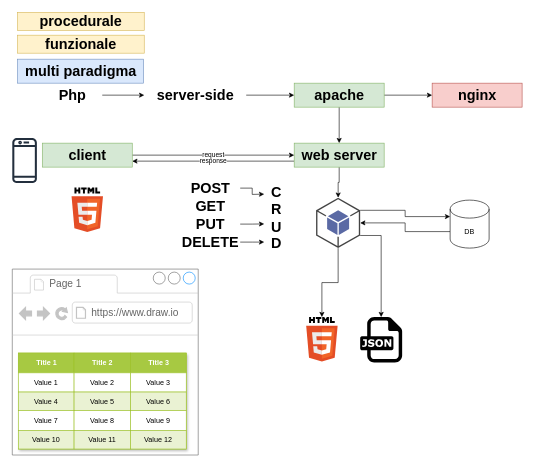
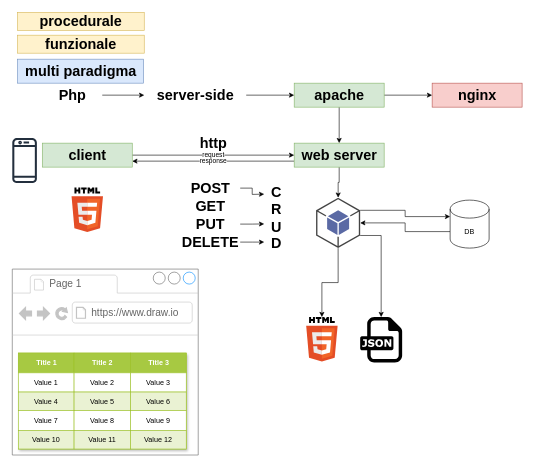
  <mxCell id="0" />
  <mxCell id="1" parent="0" />
  <mxCell id="2" value="" style="edgeStyle=orthogonalEdgeStyle;rounded=0;orthogonalLoop=1;jettySize=auto;html=1;" edge="1" parent="1" source="3" target="5"><mxGeometry relative="1" as="geometry" /></mxCell>
  <mxCell id="3" value="Php" style="text;strokeColor=none;fillColor=none;html=1;fontSize=24;fontStyle=1;verticalAlign=middle;align=center;" vertex="1" parent="1"><mxGeometry x="70" y="138" width="100" height="40" as="geometry" /></mxCell>
  <mxCell id="4" value="" style="edgeStyle=orthogonalEdgeStyle;rounded=0;orthogonalLoop=1;jettySize=auto;html=1;" edge="1" parent="1" source="5" target="8"><mxGeometry relative="1" as="geometry" /></mxCell>
  <mxCell id="5" value="server-side" style="text;strokeColor=none;fillColor=none;html=1;fontSize=24;fontStyle=1;verticalAlign=middle;align=center;" vertex="1" parent="1"><mxGeometry x="240" y="138" width="170" height="40" as="geometry" /></mxCell>
  <mxCell id="6" value="" style="edgeStyle=orthogonalEdgeStyle;rounded=0;orthogonalLoop=1;jettySize=auto;html=1;" edge="1" parent="1" source="8" target="9"><mxGeometry relative="1" as="geometry" /></mxCell>
  <mxCell id="7" value="" style="edgeStyle=orthogonalEdgeStyle;rounded=0;orthogonalLoop=1;jettySize=auto;html=1;" edge="1" parent="1" source="8" target="12"><mxGeometry relative="1" as="geometry" /></mxCell>
  <mxCell id="8" value="apache" style="text;strokeColor=#82b366;fillColor=#d5e8d4;html=1;fontSize=24;fontStyle=1;verticalAlign=middle;align=center;" vertex="1" parent="1"><mxGeometry x="490" y="138" width="150" height="40" as="geometry" /></mxCell>
  <mxCell id="9" value="nginx" style="text;strokeColor=#b85450;fillColor=#f8cecc;html=1;fontSize=24;fontStyle=1;verticalAlign=middle;align=center;" vertex="1" parent="1"><mxGeometry x="720" y="138" width="150" height="40" as="geometry" /></mxCell>
  <mxCell id="10" value="response" style="edgeStyle=orthogonalEdgeStyle;rounded=0;orthogonalLoop=1;jettySize=auto;html=1;exitX=0;exitY=0.75;exitDx=0;exitDy=0;entryX=1;entryY=0.75;entryDx=0;entryDy=0;" edge="1" parent="1" source="12" target="14"><mxGeometry relative="1" as="geometry" /></mxCell>
  <mxCell id="11" style="edgeStyle=orthogonalEdgeStyle;rounded=0;orthogonalLoop=1;jettySize=auto;html=1;exitX=0.5;exitY=1;exitDx=0;exitDy=0;" edge="1" parent="1" source="12" target="53"><mxGeometry relative="1" as="geometry" /></mxCell>
  <mxCell id="12" value="web server" style="text;strokeColor=#82b366;fillColor=#d5e8d4;html=1;fontSize=24;fontStyle=1;verticalAlign=middle;align=center;" vertex="1" parent="1"><mxGeometry x="490" y="238" width="150" height="40" as="geometry" /></mxCell>
  <mxCell id="13" value="request" style="edgeStyle=orthogonalEdgeStyle;rounded=0;orthogonalLoop=1;jettySize=auto;html=1;exitX=1;exitY=0.5;exitDx=0;exitDy=0;entryX=0;entryY=0.5;entryDx=0;entryDy=0;" edge="1" parent="1" source="14" target="12"><mxGeometry relative="1" as="geometry" /></mxCell>
  <mxCell id="14" value="client" style="text;strokeColor=#82b366;fillColor=#d5e8d4;html=1;fontSize=24;fontStyle=1;verticalAlign=middle;align=center;" vertex="1" parent="1"><mxGeometry x="70" y="238" width="150" height="40" as="geometry" /></mxCell>
+ <mxCell id="15" value="http" style="text;strokeColor=none;fillColor=none;html=1;fontSize=24;fontStyle=1;verticalAlign=middle;align=center;" vertex="1" parent="1"><mxGeometry x="320" y="228" width="70" height="20" as="geometry" /></mxCell>
  <mxCell id="16" value="GET" style="text;strokeColor=none;fillColor=none;html=1;fontSize=24;fontStyle=1;verticalAlign=middle;align=center;" vertex="1" parent="1"><mxGeometry x="300" y="323" width="100" height="40" as="geometry" /></mxCell>
  <mxCell id="17" style="edgeStyle=orthogonalEdgeStyle;rounded=0;orthogonalLoop=1;jettySize=auto;html=1;exitX=1;exitY=0.5;exitDx=0;exitDy=0;" edge="1" parent="1" source="18"><mxGeometry relative="1" as="geometry"><mxPoint x="440" y="323" as="targetPoint" /></mxGeometry></mxCell>
  <mxCell id="18" value="POST" style="text;strokeColor=none;fillColor=none;html=1;fontSize=24;fontStyle=1;verticalAlign=middle;align=center;" vertex="1" parent="1"><mxGeometry x="300" y="293" width="100" height="40" as="geometry" /></mxCell>
  <mxCell id="19" value="PUT" style="text;strokeColor=none;fillColor=none;html=1;fontSize=24;fontStyle=1;verticalAlign=middle;align=center;" vertex="1" parent="1"><mxGeometry x="300" y="353" width="100" height="40" as="geometry" /></mxCell>
  <mxCell id="20" style="edgeStyle=orthogonalEdgeStyle;rounded=0;orthogonalLoop=1;jettySize=auto;html=1;exitX=1;exitY=0.5;exitDx=0;exitDy=0;" edge="1" parent="1" source="21"><mxGeometry relative="1" as="geometry"><mxPoint x="440" y="403.034" as="targetPoint" /></mxGeometry></mxCell>
  <mxCell id="21" value="DELETE" style="text;strokeColor=none;fillColor=none;html=1;fontSize=24;fontStyle=1;verticalAlign=middle;align=center;" vertex="1" parent="1"><mxGeometry x="300" y="383" width="100" height="40" as="geometry" /></mxCell>
  <mxCell id="22" value="C&lt;div&gt;R&lt;/div&gt;&lt;div&gt;U&lt;/div&gt;&lt;div&gt;D&lt;/div&gt;" style="text;strokeColor=none;fillColor=none;html=1;fontSize=24;fontStyle=1;verticalAlign=middle;align=center;" vertex="1" parent="1"><mxGeometry x="410" y="343" width="100" height="40" as="geometry" /></mxCell>
  <mxCell id="23" style="edgeStyle=orthogonalEdgeStyle;rounded=0;orthogonalLoop=1;jettySize=auto;html=1;exitX=1;exitY=0.5;exitDx=0;exitDy=0;entryX=0.3;entryY=0.742;entryDx=0;entryDy=0;entryPerimeter=0;" edge="1" parent="1" source="19" target="22"><mxGeometry relative="1" as="geometry" /></mxCell>
  <mxCell id="24" style="edgeStyle=orthogonalEdgeStyle;rounded=0;orthogonalLoop=1;jettySize=auto;html=1;exitX=0;exitY=0;exitDx=0;exitDy=52.5;exitPerimeter=0;" edge="1" parent="1" source="25" target="53"><mxGeometry relative="1" as="geometry" /></mxCell>
  <mxCell id="25" value="DB" style="shape=cylinder3;whiteSpace=wrap;html=1;boundedLbl=1;backgroundOutline=1;size=15;" vertex="1" parent="1"><mxGeometry x="750" y="333" width="65" height="80" as="geometry" /></mxCell>
  <mxCell id="26" value="" style="dashed=0;outlineConnect=0;html=1;align=center;labelPosition=center;verticalLabelPosition=bottom;verticalAlign=top;shape=mxgraph.weblogos.html5" vertex="1" parent="1"><mxGeometry x="118.8" y="312" width="52.4" height="74" as="geometry" /></mxCell>
  <mxCell id="27" value="" style="strokeWidth=1;shadow=0;dashed=0;align=center;html=1;shape=mxgraph.mockup.containers.browserWindow;rSize=0;strokeColor=#666666;strokeColor2=#008cff;strokeColor3=#c4c4c4;mainText=,;recursiveResize=0;" vertex="1" parent="1"><mxGeometry x="20" y="448" width="310" height="310" as="geometry" /></mxCell>
  <mxCell id="28" value="Page 1" style="strokeWidth=1;shadow=0;dashed=0;align=center;html=1;shape=mxgraph.mockup.containers.anchor;fontSize=17;fontColor=#666666;align=left;whiteSpace=wrap;" vertex="1" parent="27"><mxGeometry x="60" y="12" width="110" height="26" as="geometry" /></mxCell>
  <mxCell id="29" value="https://www.draw.io" style="strokeWidth=1;shadow=0;dashed=0;align=center;html=1;shape=mxgraph.mockup.containers.anchor;rSize=0;fontSize=17;fontColor=#666666;align=left;" vertex="1" parent="27"><mxGeometry x="130" y="60" width="250" height="26" as="geometry" /></mxCell>
  <mxCell id="30" value="Assets" style="childLayout=tableLayout;recursiveResize=0;strokeColor=#98bf21;fillColor=#A7C942;shadow=1;" vertex="1" parent="27"><mxGeometry x="10" y="140" width="280" height="160" as="geometry" /></mxCell>
  <mxCell id="31" style="shape=tableRow;horizontal=0;startSize=0;swimlaneHead=0;swimlaneBody=0;top=0;left=0;bottom=0;right=0;dropTarget=0;collapsible=0;recursiveResize=0;expand=0;fontStyle=0;strokeColor=inherit;fillColor=#ffffff;" vertex="1" parent="30"><mxGeometry width="280" height="33" as="geometry" /></mxCell>
  <mxCell id="32" value="Title 1" style="connectable=0;recursiveResize=0;strokeColor=inherit;fillColor=#A7C942;align=center;fontStyle=1;fontColor=#FFFFFF;html=1;" vertex="1" parent="31"><mxGeometry width="93" height="33" as="geometry"><mxRectangle width="93" height="33" as="alternateBounds" /></mxGeometry></mxCell>
  <mxCell id="33" value="Title 2" style="connectable=0;recursiveResize=0;strokeColor=inherit;fillColor=#A7C942;align=center;fontStyle=1;fontColor=#FFFFFF;html=1;" vertex="1" parent="31"><mxGeometry x="93" width="94" height="33" as="geometry"><mxRectangle width="94" height="33" as="alternateBounds" /></mxGeometry></mxCell>
  <mxCell id="34" value="Title 3" style="connectable=0;recursiveResize=0;strokeColor=inherit;fillColor=#A7C942;align=center;fontStyle=1;fontColor=#FFFFFF;html=1;" vertex="1" parent="31"><mxGeometry x="187" width="93" height="33" as="geometry"><mxRectangle width="93" height="33" as="alternateBounds" /></mxGeometry></mxCell>
  <mxCell id="35" value="" style="shape=tableRow;horizontal=0;startSize=0;swimlaneHead=0;swimlaneBody=0;top=0;left=0;bottom=0;right=0;dropTarget=0;collapsible=0;recursiveResize=0;expand=0;fontStyle=0;strokeColor=inherit;fillColor=#ffffff;" vertex="1" parent="30"><mxGeometry y="33" width="280" height="32" as="geometry" /></mxCell>
  <mxCell id="36" value="Value 1" style="connectable=0;recursiveResize=0;strokeColor=inherit;fillColor=inherit;align=center;whiteSpace=wrap;html=1;" vertex="1" parent="35"><mxGeometry width="93" height="32" as="geometry"><mxRectangle width="93" height="32" as="alternateBounds" /></mxGeometry></mxCell>
  <mxCell id="37" value="Value 2" style="connectable=0;recursiveResize=0;strokeColor=inherit;fillColor=inherit;align=center;whiteSpace=wrap;html=1;" vertex="1" parent="35"><mxGeometry x="93" width="94" height="32" as="geometry"><mxRectangle width="94" height="32" as="alternateBounds" /></mxGeometry></mxCell>
  <mxCell id="38" value="Value 3" style="connectable=0;recursiveResize=0;strokeColor=inherit;fillColor=inherit;align=center;whiteSpace=wrap;html=1;" vertex="1" parent="35"><mxGeometry x="187" width="93" height="32" as="geometry"><mxRectangle width="93" height="32" as="alternateBounds" /></mxGeometry></mxCell>
  <mxCell id="39" value="" style="shape=tableRow;horizontal=0;startSize=0;swimlaneHead=0;swimlaneBody=0;top=0;left=0;bottom=0;right=0;dropTarget=0;collapsible=0;recursiveResize=0;expand=0;fontStyle=1;strokeColor=inherit;fillColor=#EAF2D3;" vertex="1" parent="30"><mxGeometry y="65" width="280" height="31" as="geometry" /></mxCell>
  <mxCell id="40" value="Value 4" style="connectable=0;recursiveResize=0;strokeColor=inherit;fillColor=inherit;whiteSpace=wrap;html=1;" vertex="1" parent="39"><mxGeometry width="93" height="31" as="geometry"><mxRectangle width="93" height="31" as="alternateBounds" /></mxGeometry></mxCell>
  <mxCell id="41" value="Value 5" style="connectable=0;recursiveResize=0;strokeColor=inherit;fillColor=inherit;whiteSpace=wrap;html=1;" vertex="1" parent="39"><mxGeometry x="93" width="94" height="31" as="geometry"><mxRectangle width="94" height="31" as="alternateBounds" /></mxGeometry></mxCell>
  <mxCell id="42" value="Value 6" style="connectable=0;recursiveResize=0;strokeColor=inherit;fillColor=inherit;whiteSpace=wrap;html=1;" vertex="1" parent="39"><mxGeometry x="187" width="93" height="31" as="geometry"><mxRectangle width="93" height="31" as="alternateBounds" /></mxGeometry></mxCell>
  <mxCell id="43" value="" style="shape=tableRow;horizontal=0;startSize=0;swimlaneHead=0;swimlaneBody=0;top=0;left=0;bottom=0;right=0;dropTarget=0;collapsible=0;recursiveResize=0;expand=0;fontStyle=0;strokeColor=inherit;fillColor=#ffffff;" vertex="1" parent="30"><mxGeometry y="96" width="280" height="33" as="geometry" /></mxCell>
  <mxCell id="44" value="Value 7" style="connectable=0;recursiveResize=0;strokeColor=inherit;fillColor=inherit;fontStyle=0;align=center;whiteSpace=wrap;html=1;" vertex="1" parent="43"><mxGeometry width="93" height="33" as="geometry"><mxRectangle width="93" height="33" as="alternateBounds" /></mxGeometry></mxCell>
  <mxCell id="45" value="Value 8" style="connectable=0;recursiveResize=0;strokeColor=inherit;fillColor=inherit;fontStyle=0;align=center;whiteSpace=wrap;html=1;" vertex="1" parent="43"><mxGeometry x="93" width="94" height="33" as="geometry"><mxRectangle width="94" height="33" as="alternateBounds" /></mxGeometry></mxCell>
  <mxCell id="46" value="Value 9" style="connectable=0;recursiveResize=0;strokeColor=inherit;fillColor=inherit;fontStyle=0;align=center;whiteSpace=wrap;html=1;" vertex="1" parent="43"><mxGeometry x="187" width="93" height="33" as="geometry"><mxRectangle width="93" height="33" as="alternateBounds" /></mxGeometry></mxCell>
  <mxCell id="47" value="" style="shape=tableRow;horizontal=0;startSize=0;swimlaneHead=0;swimlaneBody=0;top=0;left=0;bottom=0;right=0;dropTarget=0;collapsible=0;recursiveResize=0;expand=0;fontStyle=1;strokeColor=inherit;fillColor=#EAF2D3;" vertex="1" parent="30"><mxGeometry y="129" width="280" height="31" as="geometry" /></mxCell>
  <mxCell id="48" value="Value 10" style="connectable=0;recursiveResize=0;strokeColor=inherit;fillColor=inherit;whiteSpace=wrap;html=1;" vertex="1" parent="47"><mxGeometry width="93" height="31" as="geometry"><mxRectangle width="93" height="31" as="alternateBounds" /></mxGeometry></mxCell>
  <mxCell id="49" value="Value 11" style="connectable=0;recursiveResize=0;strokeColor=inherit;fillColor=inherit;whiteSpace=wrap;html=1;" vertex="1" parent="47"><mxGeometry x="93" width="94" height="31" as="geometry"><mxRectangle width="94" height="31" as="alternateBounds" /></mxGeometry></mxCell>
  <mxCell id="50" value="Value 12" style="connectable=0;recursiveResize=0;strokeColor=inherit;fillColor=inherit;whiteSpace=wrap;html=1;" vertex="1" parent="47"><mxGeometry x="187" width="93" height="31" as="geometry"><mxRectangle width="93" height="31" as="alternateBounds" /></mxGeometry></mxCell>
  <mxCell id="51" style="edgeStyle=orthogonalEdgeStyle;rounded=0;orthogonalLoop=1;jettySize=auto;html=1;exitX=0.5;exitY=1;exitDx=0;exitDy=0;exitPerimeter=0;" edge="1" parent="1" source="53" target="55"><mxGeometry relative="1" as="geometry" /></mxCell>
  <mxCell id="52" style="edgeStyle=orthogonalEdgeStyle;rounded=0;orthogonalLoop=1;jettySize=auto;html=1;exitX=1;exitY=0.75;exitDx=0;exitDy=0;exitPerimeter=0;" edge="1" parent="1" source="53" target="60"><mxGeometry relative="1" as="geometry" /></mxCell>
  <mxCell id="53" value="" style="outlineConnect=0;dashed=0;verticalLabelPosition=bottom;verticalAlign=top;align=center;html=1;shape=mxgraph.aws3.android;fillColor=#5A69A4;gradientColor=none;" vertex="1" parent="1"><mxGeometry x="526.5" y="329" width="73.5" height="84" as="geometry" /></mxCell>
  <mxCell id="54" style="edgeStyle=orthogonalEdgeStyle;rounded=0;orthogonalLoop=1;jettySize=auto;html=1;exitX=1;exitY=0.25;exitDx=0;exitDy=0;exitPerimeter=0;entryX=0;entryY=0;entryDx=0;entryDy=27.5;entryPerimeter=0;" edge="1" parent="1" source="53" target="25"><mxGeometry relative="1" as="geometry" /></mxCell>
  <mxCell id="55" value="" style="dashed=0;outlineConnect=0;html=1;align=center;labelPosition=center;verticalLabelPosition=bottom;verticalAlign=top;shape=mxgraph.weblogos.html5" vertex="1" parent="1"><mxGeometry x="510" y="528" width="52.4" height="74" as="geometry" /></mxCell>
  <mxCell id="56" value="procedurale" style="text;strokeColor=#d6b656;fillColor=#fff2cc;html=1;fontSize=24;fontStyle=1;verticalAlign=middle;align=center;" vertex="1" parent="1"><mxGeometry x="28.8" y="20" width="211.2" height="30" as="geometry" /></mxCell>
  <mxCell id="57" value="funzionale" style="text;strokeColor=#d6b656;fillColor=#fff2cc;html=1;fontSize=24;fontStyle=1;verticalAlign=middle;align=center;" vertex="1" parent="1"><mxGeometry x="28.8" y="58" width="211.2" height="30" as="geometry" /></mxCell>
  <mxCell id="58" value="multi paradigma" style="text;strokeColor=#6c8ebf;fillColor=#dae8fc;html=1;fontSize=24;fontStyle=1;verticalAlign=middle;align=center;" vertex="1" parent="1"><mxGeometry x="28.8" y="98" width="210" height="40" as="geometry" /></mxCell>
  <mxCell id="59" value="" style="sketch=0;outlineConnect=0;fontColor=#232F3E;gradientColor=none;fillColor=#232F3D;strokeColor=none;dashed=0;verticalLabelPosition=bottom;verticalAlign=top;align=center;html=1;fontSize=12;fontStyle=0;aspect=fixed;pointerEvents=1;shape=mxgraph.aws4.mobile_client;" vertex="1" parent="1"><mxGeometry x="20" y="228" width="41" height="78" as="geometry" /></mxCell>
  <mxCell id="60" value="" style="dashed=0;outlineConnect=0;html=1;align=center;labelPosition=center;verticalLabelPosition=bottom;verticalAlign=top;shape=mxgraph.weblogos.json" vertex="1" parent="1"><mxGeometry x="600" y="528" width="70" height="75.8" as="geometry" /></mxCell>
